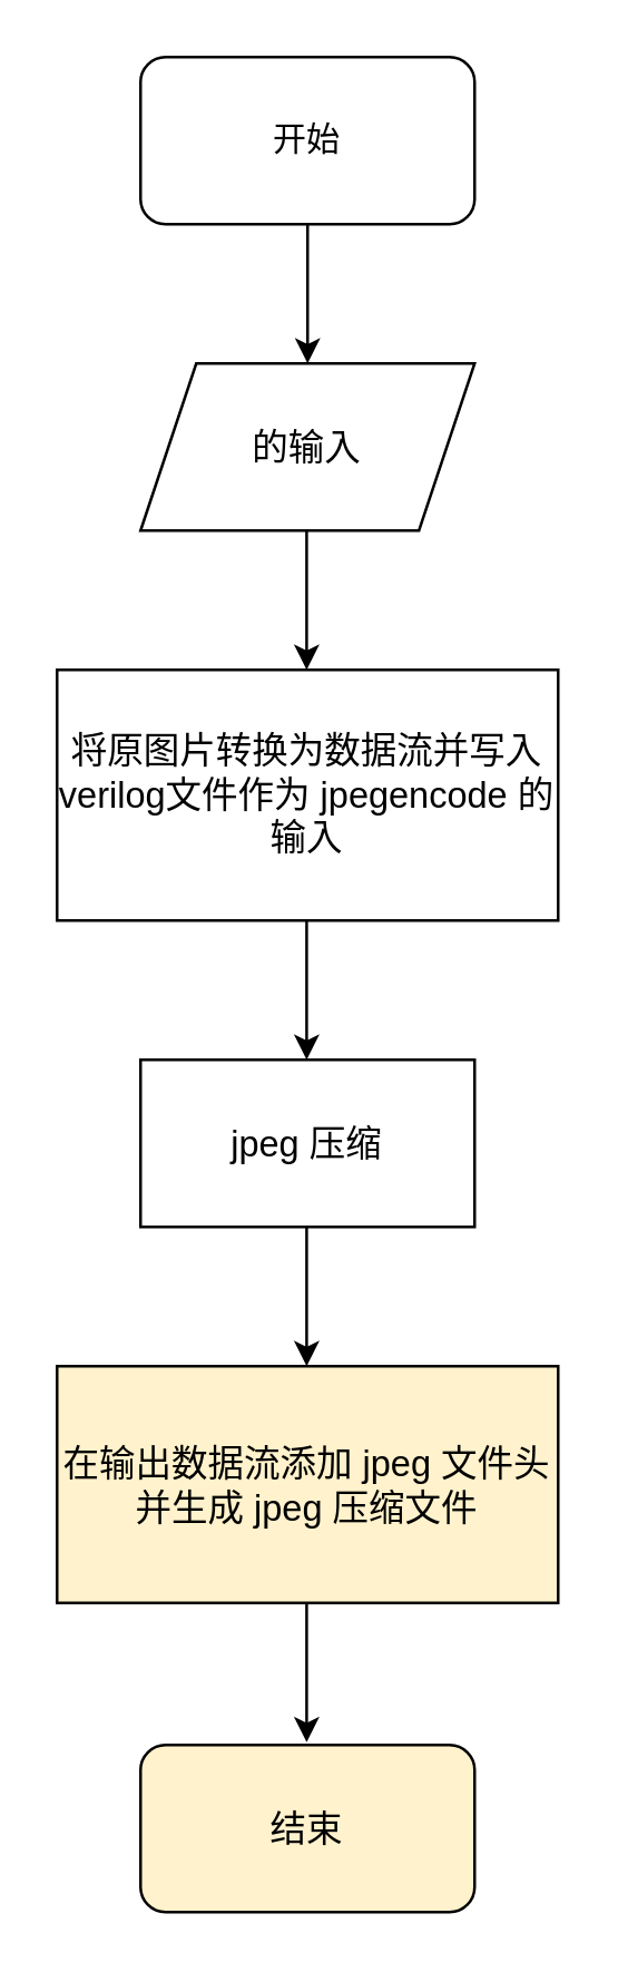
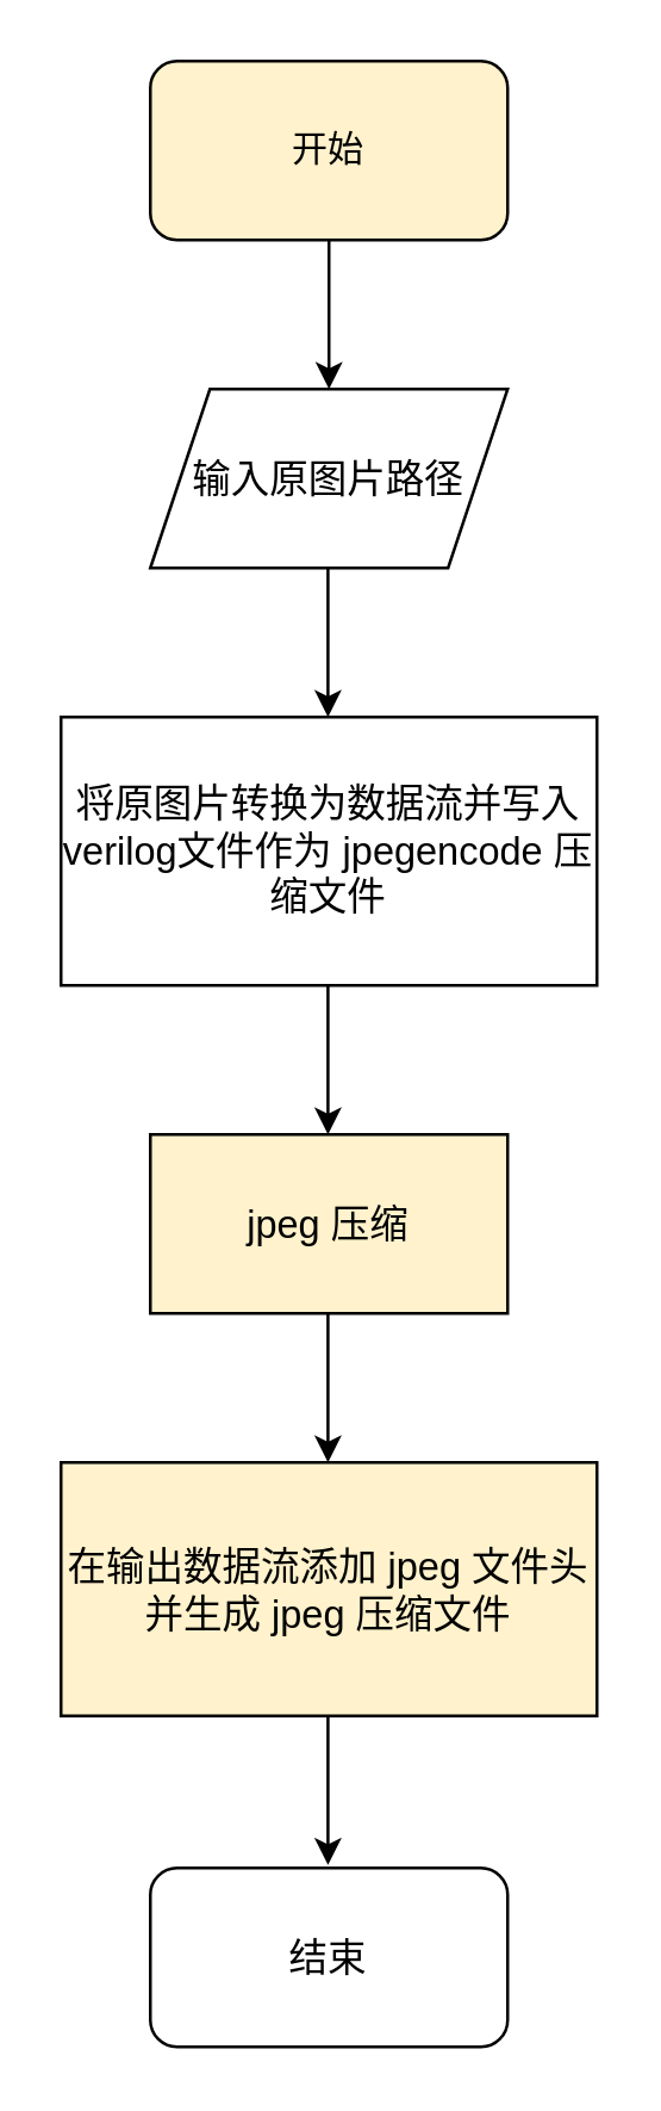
  <mxCell id="0" />
  <mxCell id="1" parent="0" />
- <mxCell id="2" value="开始" style="rounded=1;whiteSpace=wrap;html=1;" vertex="1" parent="1"><mxGeometry x="50" y="20" width="120" height="60" as="geometry" /></mxCell>
- <mxCell id="3" value="结束" style="rounded=1;whiteSpace=wrap;html=1;fontSize=13;fillColor=#fff2cc;" vertex="1" parent="1"><mxGeometry x="50" y="626" width="120" height="60" as="geometry" /></mxCell>
- <mxCell id="4" value="将原图片转换为数据流并写入verilog文件作为 jpegencode 的输入" style="rounded=0;whiteSpace=wrap;html=1;fontSize=13;" vertex="1" parent="1"><mxGeometry x="20" y="240" width="180" height="90" as="geometry" /></mxCell>
- <mxCell id="5" value="的输入" style="shape=parallelogram;perimeter=parallelogramPerimeter;whiteSpace=wrap;html=1;fixedSize=1;fontSize=13;" vertex="1" parent="1"><mxGeometry x="50" y="130" width="120" height="60" as="geometry" /></mxCell>
- <mxCell id="6" value="jpeg 压缩" style="rounded=0;whiteSpace=wrap;html=1;fontSize=13;" vertex="1" parent="1"><mxGeometry x="50" y="380" width="120" height="60" as="geometry" /></mxCell>
+ <mxCell id="2" value="开始" style="rounded=1;whiteSpace=wrap;html=1;fillColor=#fff2cc;" vertex="1" parent="1"><mxGeometry x="50" y="20" width="120" height="60" as="geometry" /></mxCell>
+ <mxCell id="3" value="结束" style="rounded=1;whiteSpace=wrap;html=1;fontSize=13;" vertex="1" parent="1"><mxGeometry x="50" y="626" width="120" height="60" as="geometry" /></mxCell>
+ <mxCell id="4" value="将原图片转换为数据流并写入verilog文件作为 jpegencode 压缩文件" style="rounded=0;whiteSpace=wrap;html=1;fontSize=13;" vertex="1" parent="1"><mxGeometry x="20" y="240" width="180" height="90" as="geometry" /></mxCell>
+ <mxCell id="5" value="输入原图片路径" style="shape=parallelogram;perimeter=parallelogramPerimeter;whiteSpace=wrap;html=1;fixedSize=1;fontSize=13;" vertex="1" parent="1"><mxGeometry x="50" y="130" width="120" height="60" as="geometry" /></mxCell>
+ <mxCell id="6" value="jpeg 压缩" style="rounded=0;whiteSpace=wrap;html=1;fontSize=13;fillColor=#fff2cc;" vertex="1" parent="1"><mxGeometry x="50" y="380" width="120" height="60" as="geometry" /></mxCell>
  <mxCell id="7" value="在输出数据流添加 jpeg 文件头并生成 jpeg 压缩文件" style="rounded=0;whiteSpace=wrap;html=1;fontSize=13;fillColor=#fff2cc;" vertex="1" parent="1"><mxGeometry x="20" y="490" width="180" height="85" as="geometry" /></mxCell>
  <mxCell id="8" value="" style="endArrow=classic;html=1;rounded=0;fontSize=13;entryX=0.5;entryY=0;entryDx=0;entryDy=0;" edge="1" parent="1" target="5"><mxGeometry width="50" height="50" relative="1" as="geometry"><mxPoint x="110" y="80" as="sourcePoint" /><mxPoint x="140" y="130" as="targetPoint" /></mxGeometry></mxCell>
  <mxCell id="9" value="" style="endArrow=classic;html=1;rounded=0;fontSize=13;entryX=0.5;entryY=0;entryDx=0;entryDy=0;" edge="1" parent="1"><mxGeometry width="50" height="50" relative="1" as="geometry"><mxPoint x="109.66" y="190" as="sourcePoint" /><mxPoint x="109.66" y="240" as="targetPoint" /></mxGeometry></mxCell>
  <mxCell id="10" value="" style="endArrow=classic;html=1;rounded=0;fontSize=13;entryX=0.5;entryY=0;entryDx=0;entryDy=0;" edge="1" parent="1"><mxGeometry width="50" height="50" relative="1" as="geometry"><mxPoint x="109.66" y="330" as="sourcePoint" /><mxPoint x="109.66" y="380" as="targetPoint" /></mxGeometry></mxCell>
  <mxCell id="11" value="" style="endArrow=classic;html=1;rounded=0;fontSize=13;entryX=0.5;entryY=0;entryDx=0;entryDy=0;" edge="1" parent="1"><mxGeometry width="50" height="50" relative="1" as="geometry"><mxPoint x="109.66" y="440" as="sourcePoint" /><mxPoint x="109.66" y="490" as="targetPoint" /></mxGeometry></mxCell>
  <mxCell id="12" value="" style="endArrow=classic;html=1;rounded=0;fontSize=13;entryX=0.5;entryY=0;entryDx=0;entryDy=0;" edge="1" parent="1"><mxGeometry width="50" height="50" relative="1" as="geometry"><mxPoint x="109.66" y="575" as="sourcePoint" /><mxPoint x="109.66" y="625" as="targetPoint" /></mxGeometry></mxCell>
